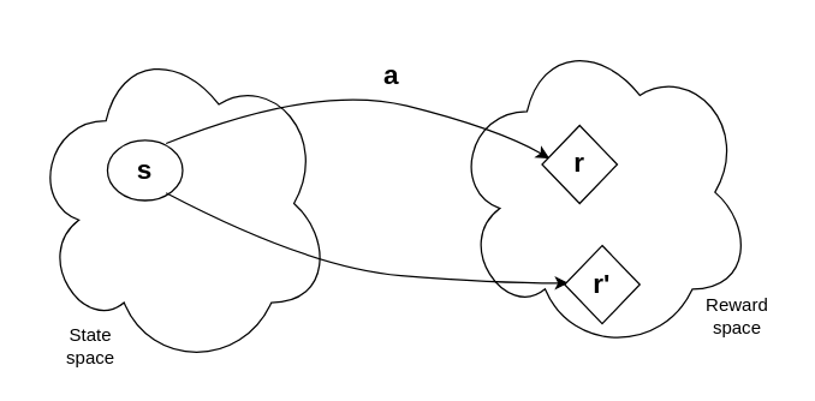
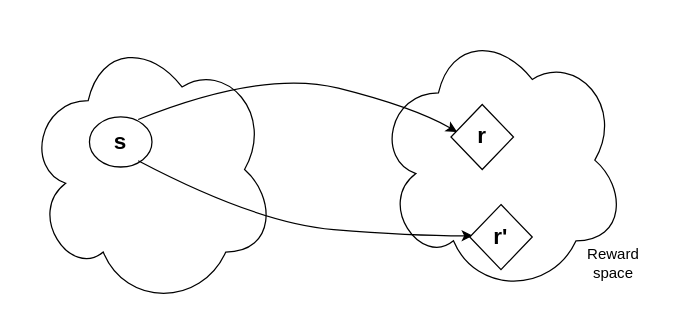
  <mxCell id="0" />
  <mxCell id="1" parent="0" />
  <mxCell id="2" value="" style="ellipse;shape=cloud;whiteSpace=wrap;html=1;" parent="1" vertex="1"><mxGeometry x="20" y="25" width="200" height="220" as="geometry" /></mxCell>
- <mxCell id="3" value="State space" style="text;strokeColor=none;align=center;fillColor=none;html=1;verticalAlign=middle;whiteSpace=wrap;rounded=0;" parent="1" vertex="1"><mxGeometry x="30" y="215" width="60" height="30" as="geometry" /></mxCell>
  <mxCell id="4" value="" style="ellipse;whiteSpace=wrap;html=1;" parent="1" vertex="1"><mxGeometry x="71" y="93" width="50" height="40" as="geometry" /></mxCell>
  <mxCell id="5" value="&lt;font style=&quot;font-size: 18px;&quot;&gt;&lt;b&gt;s&lt;/b&gt;&lt;/font&gt;" style="text;strokeColor=none;align=center;fillColor=none;html=1;verticalAlign=middle;whiteSpace=wrap;rounded=0;" parent="1" vertex="1"><mxGeometry x="66" y="98" width="60" height="30" as="geometry" /></mxCell>
  <mxCell id="6" value="" style="ellipse;shape=cloud;whiteSpace=wrap;html=1;" parent="1" vertex="1"><mxGeometry x="300" y="20" width="200" height="215" as="geometry" /></mxCell>
  <mxCell id="7" value="Reward space" style="text;strokeColor=none;align=center;fillColor=none;html=1;verticalAlign=middle;whiteSpace=wrap;rounded=0;" parent="1" vertex="1"><mxGeometry x="460" y="195" width="60" height="30" as="geometry" /></mxCell>
  <mxCell id="8" value="" style="curved=1;endArrow=classic;html=1;rounded=0;exitX=1;exitY=0.5;exitDx=0;exitDy=0;" parent="1" edge="1"><mxGeometry width="50" height="50" relative="1" as="geometry"><mxPoint x="110" y="128" as="sourcePoint" /><mxPoint x="377.5" y="188" as="targetPoint" /><Array as="points"><mxPoint x="205" y="178" /><mxPoint x="327.5" y="188" /></Array></mxGeometry></mxCell>
  <mxCell id="9" value="" style="curved=1;endArrow=classic;html=1;rounded=0;exitX=1;exitY=0.5;exitDx=0;exitDy=0;" parent="1" edge="1"><mxGeometry width="50" height="50" relative="1" as="geometry"><mxPoint x="110" y="95" as="sourcePoint" /><mxPoint x="365" y="105" as="targetPoint" /><Array as="points"><mxPoint x="210" y="55" /><mxPoint x="330" y="85" /></Array></mxGeometry></mxCell>
  <mxCell id="10" value="" style="rhombus;whiteSpace=wrap;html=1;" parent="1" vertex="1"><mxGeometry x="360" y="83" width="50" height="52" as="geometry" /></mxCell>
- <mxCell id="11" value="&lt;font style=&quot;font-size: 18px;&quot;&gt;&lt;b&gt;a&lt;/b&gt;&lt;/font&gt;" style="text;strokeColor=none;align=center;fillColor=none;html=1;verticalAlign=middle;whiteSpace=wrap;rounded=0;" parent="1" vertex="1"><mxGeometry x="230" y="35" width="60" height="30" as="geometry" /></mxCell>
  <mxCell id="12" value="" style="rhombus;whiteSpace=wrap;html=1;" vertex="1" parent="1"><mxGeometry x="375" y="163" width="50" height="52" as="geometry" /></mxCell>
  <mxCell id="13" value="&lt;font style=&quot;font-size: 18px;&quot;&gt;&lt;b&gt;r&lt;/b&gt;&lt;/font&gt;" style="text;strokeColor=none;align=center;fillColor=none;html=1;verticalAlign=middle;whiteSpace=wrap;rounded=0;" vertex="1" parent="1"><mxGeometry x="355" y="93" width="60" height="30" as="geometry" /></mxCell>
  <mxCell id="14" value="&lt;font style=&quot;font-size: 18px;&quot;&gt;&lt;b&gt;r'&lt;/b&gt;&lt;/font&gt;" style="text;strokeColor=none;align=center;fillColor=none;html=1;verticalAlign=middle;whiteSpace=wrap;rounded=0;" vertex="1" parent="1"><mxGeometry x="370" y="174" width="60" height="30" as="geometry" /></mxCell>
